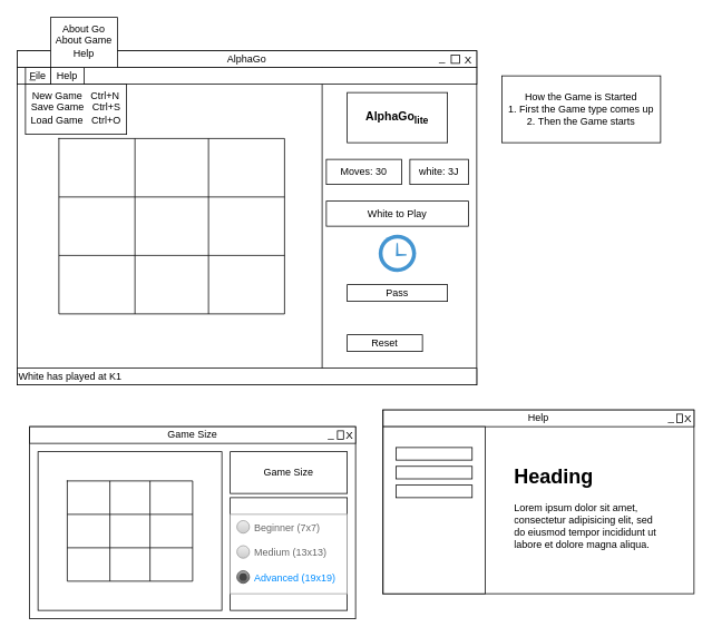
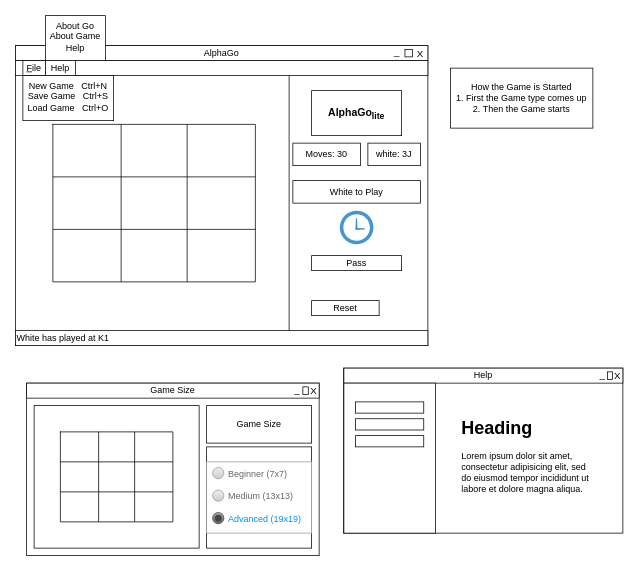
  <mxCell id="0" />
  <mxCell id="1" parent="0" />
  <mxCell id="2" value="&lt;table&gt;&lt;tbody&gt;&lt;tr&gt;&lt;td&gt;&lt;br&gt;&lt;/td&gt;&lt;td&gt;&lt;br&gt;&lt;/td&gt;&lt;td&gt;&lt;br&gt;&lt;/td&gt;&lt;td&gt;&lt;br&gt;&lt;/td&gt;&lt;td&gt;&lt;br&gt;&lt;/td&gt;&lt;td&gt;&lt;br&gt;&lt;/td&gt;&lt;td&gt;&lt;br&gt;&lt;/td&gt;&lt;/tr&gt;&lt;tr&gt;&lt;td&gt;&lt;br&gt;&lt;/td&gt;&lt;td&gt;&lt;br&gt;&lt;/td&gt;&lt;td&gt;&lt;br&gt;&lt;/td&gt;&lt;td&gt;&lt;br&gt;&lt;/td&gt;&lt;td&gt;&lt;br&gt;&lt;/td&gt;&lt;td&gt;&lt;br&gt;&lt;/td&gt;&lt;td&gt;&lt;br&gt;&lt;/td&gt;&lt;/tr&gt;&lt;tr&gt;&lt;td&gt;&lt;br&gt;&lt;/td&gt;&lt;td&gt;&lt;br&gt;&lt;/td&gt;&lt;td&gt;&lt;br&gt;&lt;/td&gt;&lt;td&gt;&lt;br&gt;&lt;/td&gt;&lt;td&gt;&lt;br&gt;&lt;/td&gt;&lt;td&gt;&lt;br&gt;&lt;/td&gt;&lt;td&gt;&lt;br&gt;&lt;/td&gt;&lt;/tr&gt;&lt;tr&gt;&lt;td&gt;&lt;br&gt;&lt;/td&gt;&lt;td&gt;&lt;br&gt;&lt;/td&gt;&lt;td&gt;&lt;br&gt;&lt;/td&gt;&lt;td&gt;&lt;br&gt;&lt;/td&gt;&lt;td&gt;&lt;br&gt;&lt;/td&gt;&lt;td&gt;&lt;br&gt;&lt;/td&gt;&lt;td&gt;&lt;br&gt;&lt;/td&gt;&lt;/tr&gt;&lt;tr&gt;&lt;td&gt;&lt;br&gt;&lt;/td&gt;&lt;td&gt;&lt;br&gt;&lt;/td&gt;&lt;td&gt;&lt;br&gt;&lt;/td&gt;&lt;td&gt;&lt;br&gt;&lt;/td&gt;&lt;td&gt;&lt;br&gt;&lt;/td&gt;&lt;td&gt;&lt;br&gt;&lt;/td&gt;&lt;td&gt;&lt;br&gt;&lt;/td&gt;&lt;/tr&gt;&lt;tr&gt;&lt;td&gt;&lt;br&gt;&lt;/td&gt;&lt;td&gt;&lt;br&gt;&lt;/td&gt;&lt;td&gt;&lt;br&gt;&lt;/td&gt;&lt;td&gt;&lt;br&gt;&lt;/td&gt;&lt;td&gt;&lt;br&gt;&lt;/td&gt;&lt;td&gt;&lt;br&gt;&lt;/td&gt;&lt;td&gt;&lt;br&gt;&lt;/td&gt;&lt;/tr&gt;&lt;tr&gt;&lt;td&gt;&lt;br&gt;&lt;/td&gt;&lt;td&gt;&lt;br&gt;&lt;/td&gt;&lt;td&gt;&lt;br&gt;&lt;/td&gt;&lt;td&gt;&lt;br&gt;&lt;/td&gt;&lt;td&gt;&lt;br&gt;&lt;/td&gt;&lt;td&gt;&lt;br&gt;&lt;/td&gt;&lt;td&gt;&lt;br&gt;&lt;/td&gt;&lt;/tr&gt;&lt;/tbody&gt;&lt;/table&gt;" style="rounded=0;whiteSpace=wrap;html=1;" parent="1" vertex="1"><mxGeometry x="20" y="60" width="550" height="400" as="geometry" /></mxCell>
  <mxCell id="3" value="" style="group" parent="1" vertex="1" connectable="0"><mxGeometry x="20" y="60" width="550" height="20" as="geometry" /></mxCell>
  <mxCell id="4" value="AlphaGo" style="rounded=0;whiteSpace=wrap;html=1;" parent="3" vertex="1"><mxGeometry width="550" height="20" as="geometry" /></mxCell>
  <mxCell id="5" value="X" style="text;html=1;strokeColor=none;fillColor=none;align=center;verticalAlign=middle;whiteSpace=wrap;rounded=0;fontSize=13;" parent="3" vertex="1"><mxGeometry x="529.63" y="5" width="20.37" height="10" as="geometry" /></mxCell>
  <mxCell id="6" value="" style="rounded=0;whiteSpace=wrap;html=1;imageWidth=56;" parent="3" vertex="1"><mxGeometry x="519.444" y="5" width="10.185" height="10" as="geometry" /></mxCell>
  <mxCell id="7" value="_" style="text;html=1;strokeColor=none;fillColor=none;align=center;verticalAlign=middle;whiteSpace=wrap;rounded=0;fontSize=13;" parent="3" vertex="1"><mxGeometry x="499.074" width="20.37" height="15" as="geometry" /></mxCell>
  <mxCell id="8" value="" style="shape=table;html=1;whiteSpace=wrap;startSize=0;container=1;collapsible=0;childLayout=tableLayout;" parent="1" vertex="1"><mxGeometry x="70" y="165" width="270" height="210" as="geometry" /></mxCell>
  <mxCell id="9" value="" style="shape=partialRectangle;html=1;whiteSpace=wrap;collapsible=0;dropTarget=0;pointerEvents=0;fillColor=none;top=0;left=0;bottom=0;right=0;points=[[0,0.5],[1,0.5]];portConstraint=eastwest;" parent="8" vertex="1"><mxGeometry width="270" height="70" as="geometry" /></mxCell>
  <mxCell id="10" value="" style="shape=partialRectangle;html=1;whiteSpace=wrap;connectable=0;fillColor=none;top=0;left=0;bottom=0;right=0;overflow=hidden;" parent="9" vertex="1"><mxGeometry width="91" height="70" as="geometry" /></mxCell>
  <mxCell id="11" value="" style="shape=partialRectangle;html=1;whiteSpace=wrap;connectable=0;fillColor=none;top=0;left=0;bottom=0;right=0;overflow=hidden;" parent="9" vertex="1"><mxGeometry x="91" width="88" height="70" as="geometry" /></mxCell>
  <mxCell id="12" value="" style="shape=partialRectangle;html=1;whiteSpace=wrap;connectable=0;fillColor=none;top=0;left=0;bottom=0;right=0;overflow=hidden;" parent="9" vertex="1"><mxGeometry x="179" width="91" height="70" as="geometry" /></mxCell>
  <mxCell id="13" value="" style="shape=partialRectangle;html=1;whiteSpace=wrap;collapsible=0;dropTarget=0;pointerEvents=0;fillColor=none;top=0;left=0;bottom=0;right=0;points=[[0,0.5],[1,0.5]];portConstraint=eastwest;" parent="8" vertex="1"><mxGeometry y="70" width="270" height="70" as="geometry" /></mxCell>
  <mxCell id="14" value="" style="shape=partialRectangle;html=1;whiteSpace=wrap;connectable=0;fillColor=none;top=0;left=0;bottom=0;right=0;overflow=hidden;" parent="13" vertex="1"><mxGeometry width="91" height="70" as="geometry" /></mxCell>
  <mxCell id="15" value="" style="shape=partialRectangle;html=1;whiteSpace=wrap;connectable=0;fillColor=none;top=0;left=0;bottom=0;right=0;overflow=hidden;" parent="13" vertex="1"><mxGeometry x="91" width="88" height="70" as="geometry" /></mxCell>
  <mxCell id="16" value="" style="shape=partialRectangle;html=1;whiteSpace=wrap;connectable=0;fillColor=none;top=0;left=0;bottom=0;right=0;overflow=hidden;" parent="13" vertex="1"><mxGeometry x="179" width="91" height="70" as="geometry" /></mxCell>
  <mxCell id="17" value="" style="shape=partialRectangle;html=1;whiteSpace=wrap;collapsible=0;dropTarget=0;pointerEvents=0;fillColor=none;top=0;left=0;bottom=0;right=0;points=[[0,0.5],[1,0.5]];portConstraint=eastwest;" parent="8" vertex="1"><mxGeometry y="140" width="270" height="70" as="geometry" /></mxCell>
  <mxCell id="18" value="" style="shape=partialRectangle;html=1;whiteSpace=wrap;connectable=0;fillColor=none;top=0;left=0;bottom=0;right=0;overflow=hidden;" parent="17" vertex="1"><mxGeometry width="91" height="70" as="geometry" /></mxCell>
  <mxCell id="19" value="" style="shape=partialRectangle;html=1;whiteSpace=wrap;connectable=0;fillColor=none;top=0;left=0;bottom=0;right=0;overflow=hidden;" parent="17" vertex="1"><mxGeometry x="91" width="88" height="70" as="geometry" /></mxCell>
  <mxCell id="20" value="" style="shape=partialRectangle;html=1;whiteSpace=wrap;connectable=0;fillColor=none;top=0;left=0;bottom=0;right=0;overflow=hidden;" parent="17" vertex="1"><mxGeometry x="179" width="91" height="70" as="geometry" /></mxCell>
  <mxCell id="21" value="" style="line;strokeWidth=1;direction=south;html=1;" parent="1" vertex="1"><mxGeometry x="380" y="80" width="10" height="380" as="geometry" /></mxCell>
  <mxCell id="22" value="" style="rounded=0;whiteSpace=wrap;html=1;strokeWidth=1;" parent="1" vertex="1"><mxGeometry x="20" y="80" width="550" height="20" as="geometry" /></mxCell>
  <mxCell id="23" value="Pass" style="rounded=0;whiteSpace=wrap;html=1;strokeWidth=1;" parent="1" vertex="1"><mxGeometry x="415" y="340" width="120" height="20" as="geometry" /></mxCell>
  <mxCell id="24" value="Reset" style="rounded=0;whiteSpace=wrap;html=1;strokeWidth=1;" parent="1" vertex="1"><mxGeometry x="415" y="400" width="90" height="20" as="geometry" /></mxCell>
  <mxCell id="25" value="&lt;u&gt;F&lt;/u&gt;ile" style="rounded=0;whiteSpace=wrap;html=1;strokeWidth=1;" parent="1" vertex="1"><mxGeometry x="30" y="80" width="30" height="20" as="geometry" /></mxCell>
- <mxCell id="26" value="&lt;font style=&quot;font-size: 14px&quot;&gt;&lt;b&gt;AlphaGo&lt;sub&gt;lite&lt;/sub&gt;&lt;/b&gt;&lt;/font&gt;" style="rounded=0;whiteSpace=wrap;html=1;strokeWidth=1;" parent="1" vertex="1"><mxGeometry x="415" y="110" width="120" height="60" as="geometry" /></mxCell>
+ <mxCell id="26" value="&lt;font style=&quot;font-size: 14px&quot;&gt;&lt;b&gt;AlphaGo&lt;sub&gt;lite&lt;/sub&gt;&lt;/b&gt;&lt;/font&gt;" style="rounded=0;whiteSpace=wrap;html=1;strokeWidth=1;" parent="1" vertex="1"><mxGeometry x="415" y="120" width="120" height="60" as="geometry" /></mxCell>
  <mxCell id="27" value="New Game&amp;nbsp; &amp;nbsp;Ctrl+N&lt;br&gt;Save Game&amp;nbsp; &amp;nbsp;Ctrl+S&lt;br&gt;Load Game&amp;nbsp; &amp;nbsp;Ctrl+O" style="rounded=0;whiteSpace=wrap;html=1;strokeWidth=1;verticalAlign=top;" parent="1" vertex="1"><mxGeometry x="30" y="100" width="121" height="60" as="geometry" /></mxCell>
  <mxCell id="28" value="White has played at K1" style="rounded=0;whiteSpace=wrap;html=1;strokeWidth=1;align=left;" parent="1" vertex="1"><mxGeometry x="20" y="440" width="550" height="20" as="geometry" /></mxCell>
  <mxCell id="29" value="White to Play" style="rounded=0;whiteSpace=wrap;html=1;strokeWidth=1;" parent="1" vertex="1"><mxGeometry x="390" y="240" width="170" height="30" as="geometry" /></mxCell>
  <mxCell id="30" value="" style="rounded=0;whiteSpace=wrap;html=1;" parent="1" vertex="1"><mxGeometry x="35" y="510" width="390" height="230" as="geometry" /></mxCell>
  <mxCell id="31" value="" style="group" parent="1" vertex="1" connectable="0"><mxGeometry x="35" y="510" width="390" height="20" as="geometry" /></mxCell>
  <mxCell id="32" value="Game Size" style="rounded=0;whiteSpace=wrap;html=1;" parent="31" vertex="1"><mxGeometry width="390" height="20" as="geometry" /></mxCell>
  <mxCell id="33" value="X" style="text;html=1;strokeColor=none;fillColor=none;align=center;verticalAlign=middle;whiteSpace=wrap;rounded=0;fontSize=13;" parent="31" vertex="1"><mxGeometry x="375.556" y="5" width="14.444" height="10" as="geometry" /></mxCell>
  <mxCell id="34" value="" style="rounded=0;whiteSpace=wrap;html=1;imageWidth=56;" parent="31" vertex="1"><mxGeometry x="368.333" y="5" width="7.222" height="10" as="geometry" /></mxCell>
  <mxCell id="35" value="_" style="text;html=1;strokeColor=none;fillColor=none;align=center;verticalAlign=middle;whiteSpace=wrap;rounded=0;fontSize=13;" parent="31" vertex="1"><mxGeometry x="353.889" width="14.444" height="15" as="geometry" /></mxCell>
  <mxCell id="36" value="" style="rounded=0;whiteSpace=wrap;html=1;" parent="1" vertex="1"><mxGeometry x="45" y="540" width="220" height="190" as="geometry" /></mxCell>
  <mxCell id="37" value="" style="rounded=0;whiteSpace=wrap;html=1;" parent="1" vertex="1"><mxGeometry x="275" y="595" width="140" height="135" as="geometry" /></mxCell>
  <mxCell id="38" value="Game Size" style="rounded=0;whiteSpace=wrap;html=1;" parent="1" vertex="1"><mxGeometry x="275" y="540" width="140" height="50" as="geometry" /></mxCell>
  <mxCell id="39" value="" style="shape=table;html=1;whiteSpace=wrap;startSize=0;container=1;collapsible=0;childLayout=tableLayout;" parent="1" vertex="1"><mxGeometry x="80" y="575" width="150" height="120" as="geometry" /></mxCell>
  <mxCell id="40" value="" style="shape=partialRectangle;html=1;whiteSpace=wrap;collapsible=0;dropTarget=0;pointerEvents=0;fillColor=none;top=0;left=0;bottom=0;right=0;points=[[0,0.5],[1,0.5]];portConstraint=eastwest;" parent="39" vertex="1"><mxGeometry width="150" height="40" as="geometry" /></mxCell>
  <mxCell id="41" value="" style="shape=partialRectangle;html=1;whiteSpace=wrap;connectable=0;fillColor=none;top=0;left=0;bottom=0;right=0;overflow=hidden;" parent="40" vertex="1"><mxGeometry width="51" height="40" as="geometry" /></mxCell>
  <mxCell id="42" value="" style="shape=partialRectangle;html=1;whiteSpace=wrap;connectable=0;fillColor=none;top=0;left=0;bottom=0;right=0;overflow=hidden;" parent="40" vertex="1"><mxGeometry x="51" width="48" height="40" as="geometry" /></mxCell>
  <mxCell id="43" value="" style="shape=partialRectangle;html=1;whiteSpace=wrap;connectable=0;fillColor=none;top=0;left=0;bottom=0;right=0;overflow=hidden;" parent="40" vertex="1"><mxGeometry x="99" width="51" height="40" as="geometry" /></mxCell>
  <mxCell id="44" value="" style="shape=partialRectangle;html=1;whiteSpace=wrap;collapsible=0;dropTarget=0;pointerEvents=0;fillColor=none;top=0;left=0;bottom=0;right=0;points=[[0,0.5],[1,0.5]];portConstraint=eastwest;" parent="39" vertex="1"><mxGeometry y="40" width="150" height="40" as="geometry" /></mxCell>
  <mxCell id="45" value="" style="shape=partialRectangle;html=1;whiteSpace=wrap;connectable=0;fillColor=none;top=0;left=0;bottom=0;right=0;overflow=hidden;" parent="44" vertex="1"><mxGeometry width="51" height="40" as="geometry" /></mxCell>
  <mxCell id="46" value="" style="shape=partialRectangle;html=1;whiteSpace=wrap;connectable=0;fillColor=none;top=0;left=0;bottom=0;right=0;overflow=hidden;" parent="44" vertex="1"><mxGeometry x="51" width="48" height="40" as="geometry" /></mxCell>
  <mxCell id="47" value="" style="shape=partialRectangle;html=1;whiteSpace=wrap;connectable=0;fillColor=none;top=0;left=0;bottom=0;right=0;overflow=hidden;" parent="44" vertex="1"><mxGeometry x="99" width="51" height="40" as="geometry" /></mxCell>
  <mxCell id="48" value="" style="shape=partialRectangle;html=1;whiteSpace=wrap;collapsible=0;dropTarget=0;pointerEvents=0;fillColor=none;top=0;left=0;bottom=0;right=0;points=[[0,0.5],[1,0.5]];portConstraint=eastwest;" parent="39" vertex="1"><mxGeometry y="80" width="150" height="40" as="geometry" /></mxCell>
  <mxCell id="49" value="" style="shape=partialRectangle;html=1;whiteSpace=wrap;connectable=0;fillColor=none;top=0;left=0;bottom=0;right=0;overflow=hidden;" parent="48" vertex="1"><mxGeometry width="51" height="40" as="geometry" /></mxCell>
  <mxCell id="50" value="" style="shape=partialRectangle;html=1;whiteSpace=wrap;connectable=0;fillColor=none;top=0;left=0;bottom=0;right=0;overflow=hidden;" parent="48" vertex="1"><mxGeometry x="51" width="48" height="40" as="geometry" /></mxCell>
  <mxCell id="51" value="" style="shape=partialRectangle;html=1;whiteSpace=wrap;connectable=0;fillColor=none;top=0;left=0;bottom=0;right=0;overflow=hidden;" parent="48" vertex="1"><mxGeometry x="99" width="51" height="40" as="geometry" /></mxCell>
  <mxCell id="52" value="" style="strokeWidth=1;shadow=0;dashed=0;align=center;html=1;shape=mxgraph.mockup.forms.rrect;rSize=0;strokeColor=#999999;fillColor=#ffffff;recursiveResize=0;" parent="1" vertex="1"><mxGeometry x="275" y="615" width="140" height="95" as="geometry" /></mxCell>
  <mxCell id="53" value="&lt;font style=&quot;font-size: 12px&quot;&gt;Beginner (7x7)&lt;/font&gt;" style="shape=ellipse;rSize=0;fillColor=#eeeeee;strokeColor=#999999;gradientColor=#cccccc;html=1;align=left;spacingLeft=4;fontSize=17;fontColor=#666666;labelPosition=right;" parent="52" vertex="1"><mxGeometry x="8" y="7.5" width="15" height="15" as="geometry" /></mxCell>
  <mxCell id="54" value="&lt;font style=&quot;font-size: 12px&quot;&gt;Medium (13x13)&lt;/font&gt;" style="shape=ellipse;rSize=0;fillColor=#eeeeee;strokeColor=#999999;gradientColor=#cccccc;html=1;align=left;spacingLeft=4;fontSize=17;fontColor=#666666;labelPosition=right;" parent="52" vertex="1"><mxGeometry x="8" y="37.5" width="15" height="15" as="geometry" /></mxCell>
  <mxCell id="55" value="&lt;font style=&quot;font-size: 12px&quot;&gt;Advanced (19x19)&lt;/font&gt;" style="shape=ellipse;rSize=0;fillColor=#aaaaaa;strokeColor=#444444;gradientColor=#666666;html=1;align=left;spacingLeft=4;fontSize=17;fontColor=#008cff;labelPosition=right;" parent="52" vertex="1"><mxGeometry x="8" y="67.5" width="15" height="15" as="geometry" /></mxCell>
  <mxCell id="56" value="" style="shape=ellipse;fillColor=#444444;strokeColor=none;html=1;" parent="55" vertex="1"><mxGeometry x="3" y="3" width="9" height="9" as="geometry" /></mxCell>
  <mxCell id="57" value="" style="rounded=0;whiteSpace=wrap;html=1;" parent="1" vertex="1"><mxGeometry x="457.5" y="490" width="372.5" height="220" as="geometry" /></mxCell>
  <mxCell id="58" value="" style="group" parent="1" vertex="1" connectable="0"><mxGeometry x="458" y="490" width="372" height="20" as="geometry" /></mxCell>
  <mxCell id="59" value="Help" style="rounded=0;whiteSpace=wrap;html=1;" parent="58" vertex="1"><mxGeometry width="372" height="20" as="geometry" /></mxCell>
  <mxCell id="60" value="X" style="text;html=1;strokeColor=none;fillColor=none;align=center;verticalAlign=middle;whiteSpace=wrap;rounded=0;fontSize=13;" parent="58" vertex="1"><mxGeometry x="358.222" y="5" width="13.778" height="10" as="geometry" /></mxCell>
  <mxCell id="61" value="" style="rounded=0;whiteSpace=wrap;html=1;imageWidth=56;" parent="58" vertex="1"><mxGeometry x="351.333" y="5" width="6.889" height="10" as="geometry" /></mxCell>
  <mxCell id="62" value="_" style="text;html=1;strokeColor=none;fillColor=none;align=center;verticalAlign=middle;whiteSpace=wrap;rounded=0;fontSize=13;" parent="58" vertex="1"><mxGeometry x="337.556" width="13.778" height="15" as="geometry" /></mxCell>
  <mxCell id="63" value="" style="rounded=0;whiteSpace=wrap;html=1;" parent="1" vertex="1"><mxGeometry x="458" y="510" width="122" height="200" as="geometry" /></mxCell>
  <mxCell id="64" value="&lt;h1&gt;Heading&lt;/h1&gt;&lt;p&gt;Lorem ipsum dolor sit amet, consectetur adipisicing elit, sed do eiusmod tempor incididunt ut labore et dolore magna aliqua.&lt;/p&gt;" style="text;html=1;strokeColor=none;fillColor=none;spacing=5;spacingTop=-20;whiteSpace=wrap;overflow=hidden;rounded=0;" parent="1" vertex="1"><mxGeometry x="610" y="550" width="190" height="120" as="geometry" /></mxCell>
  <mxCell id="65" value="" style="rounded=0;whiteSpace=wrap;html=1;" parent="1" vertex="1"><mxGeometry x="473.5" y="535" width="91" height="15" as="geometry" /></mxCell>
  <mxCell id="66" value="" style="rounded=0;whiteSpace=wrap;html=1;" parent="1" vertex="1"><mxGeometry x="473.5" y="557.5" width="91" height="15" as="geometry" /></mxCell>
  <mxCell id="67" value="" style="rounded=0;whiteSpace=wrap;html=1;" parent="1" vertex="1"><mxGeometry x="473.5" y="580" width="91" height="15" as="geometry" /></mxCell>
  <mxCell id="68" value="" style="shadow=0;dashed=0;html=1;strokeColor=none;fillColor=#4495D1;labelPosition=center;verticalLabelPosition=bottom;verticalAlign=top;align=center;outlineConnect=0;shape=mxgraph.veeam.time;" parent="1" vertex="1"><mxGeometry x="452.6" y="280" width="44.8" height="44.8" as="geometry" /></mxCell>
  <mxCell id="69" value="Help" style="rounded=0;whiteSpace=wrap;html=1;" parent="1" vertex="1"><mxGeometry x="60" y="80" width="40" height="20" as="geometry" /></mxCell>
  <mxCell id="70" value="About Go&lt;br&gt;About Game&lt;br&gt;Help" style="rounded=0;whiteSpace=wrap;html=1;verticalAlign=top;" parent="1" vertex="1"><mxGeometry x="60" y="20" width="80" height="60" as="geometry" /></mxCell>
  <mxCell id="71" value="How the Game is Started&lt;br&gt;1. First the Game type comes up&lt;br&gt;2. Then the Game starts" style="rounded=0;whiteSpace=wrap;html=1;verticalAlign=middle;" parent="1" vertex="1"><mxGeometry x="600" y="90" width="190" height="80" as="geometry" /></mxCell>
  <mxCell id="72" value="Moves: 30" style="rounded=0;whiteSpace=wrap;html=1;" vertex="1" parent="1"><mxGeometry x="390" y="190" width="90" height="30" as="geometry" /></mxCell>
  <mxCell id="73" value="white: 3J" style="rounded=0;whiteSpace=wrap;html=1;" vertex="1" parent="1"><mxGeometry x="490" y="190" width="70" height="30" as="geometry" /></mxCell>
